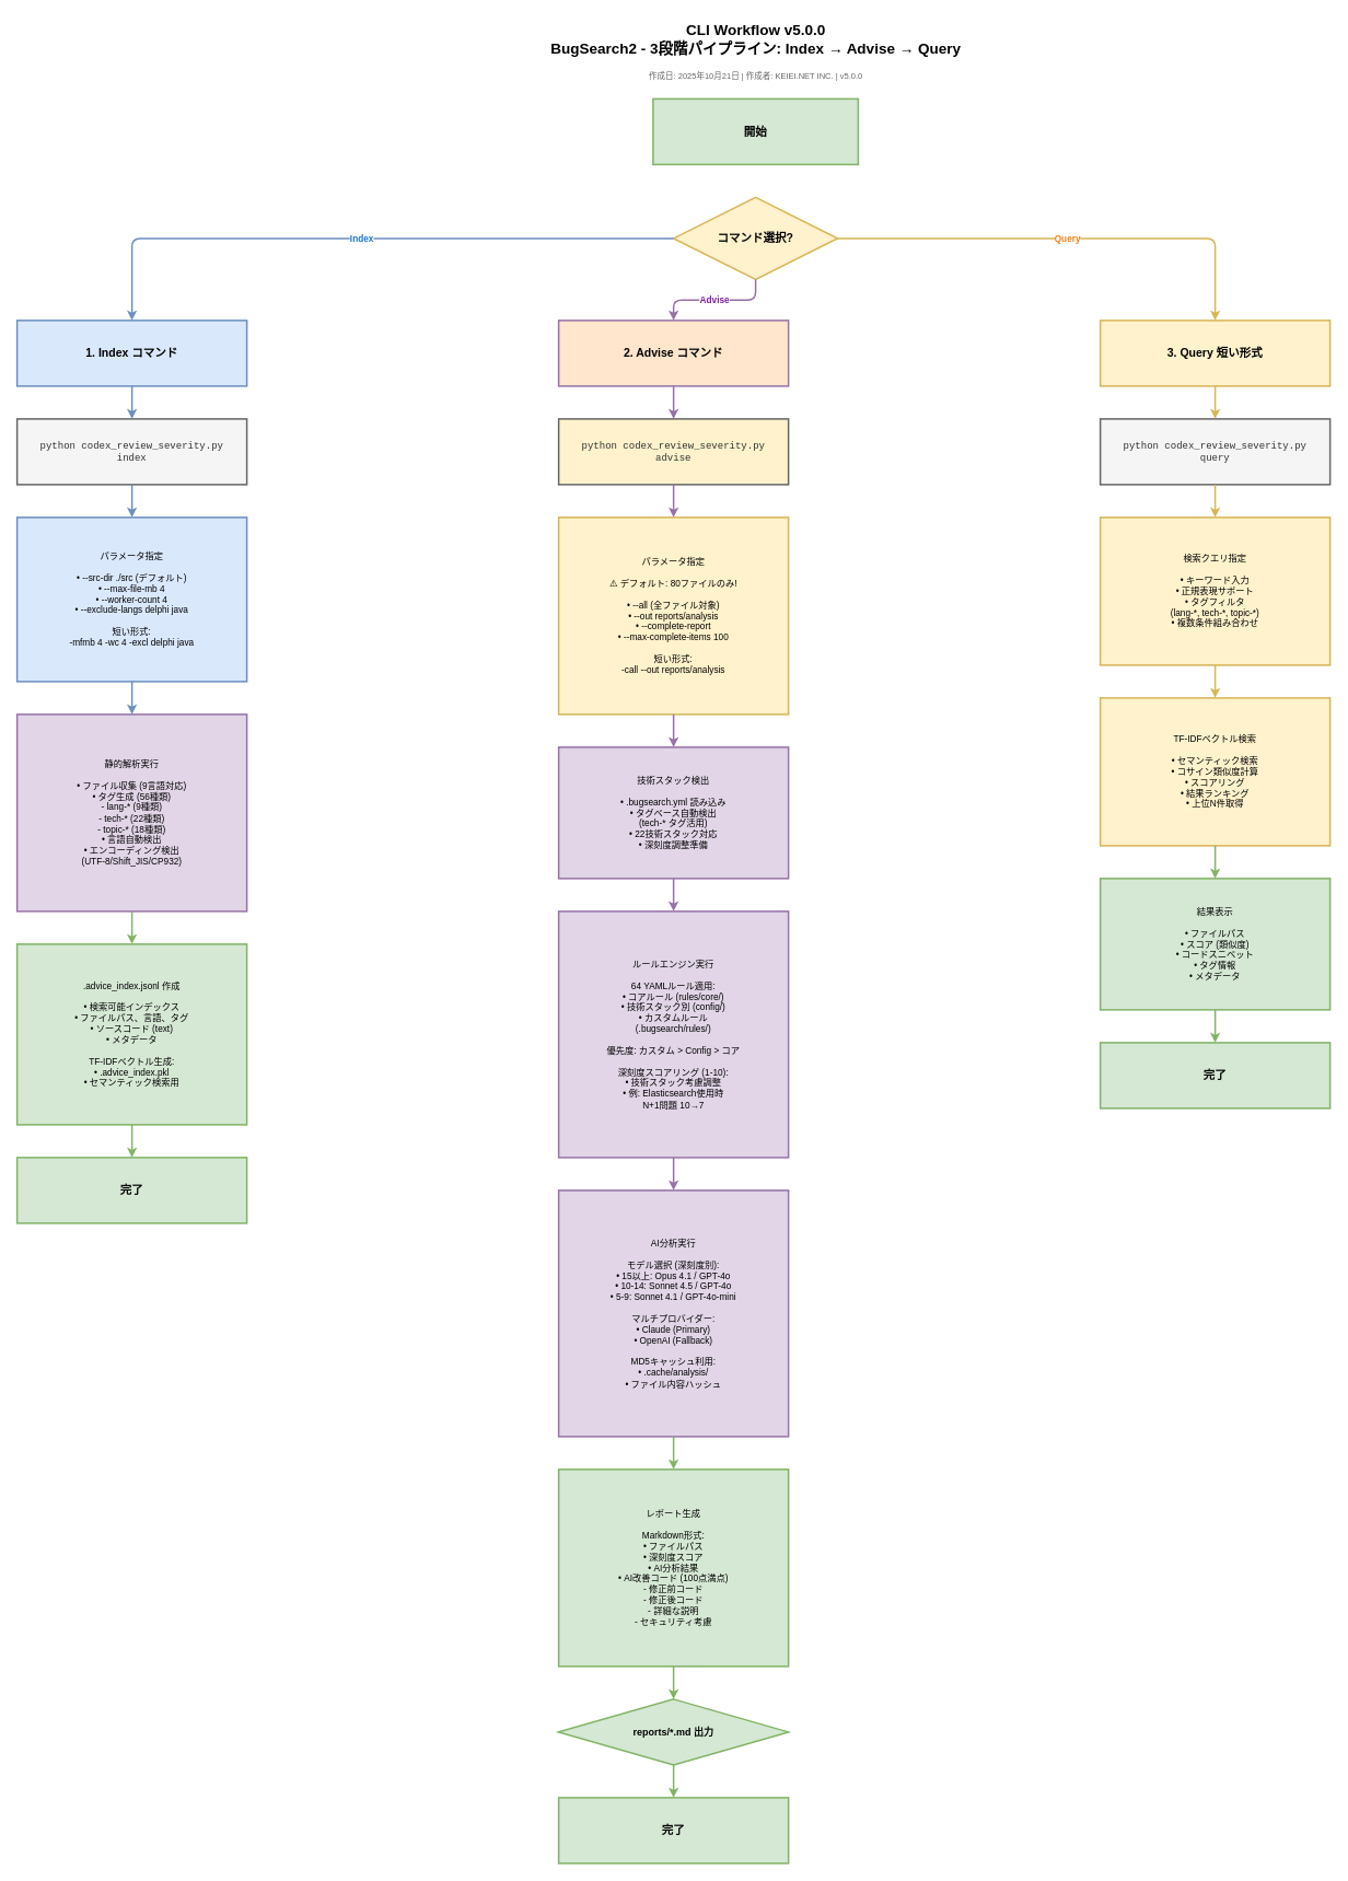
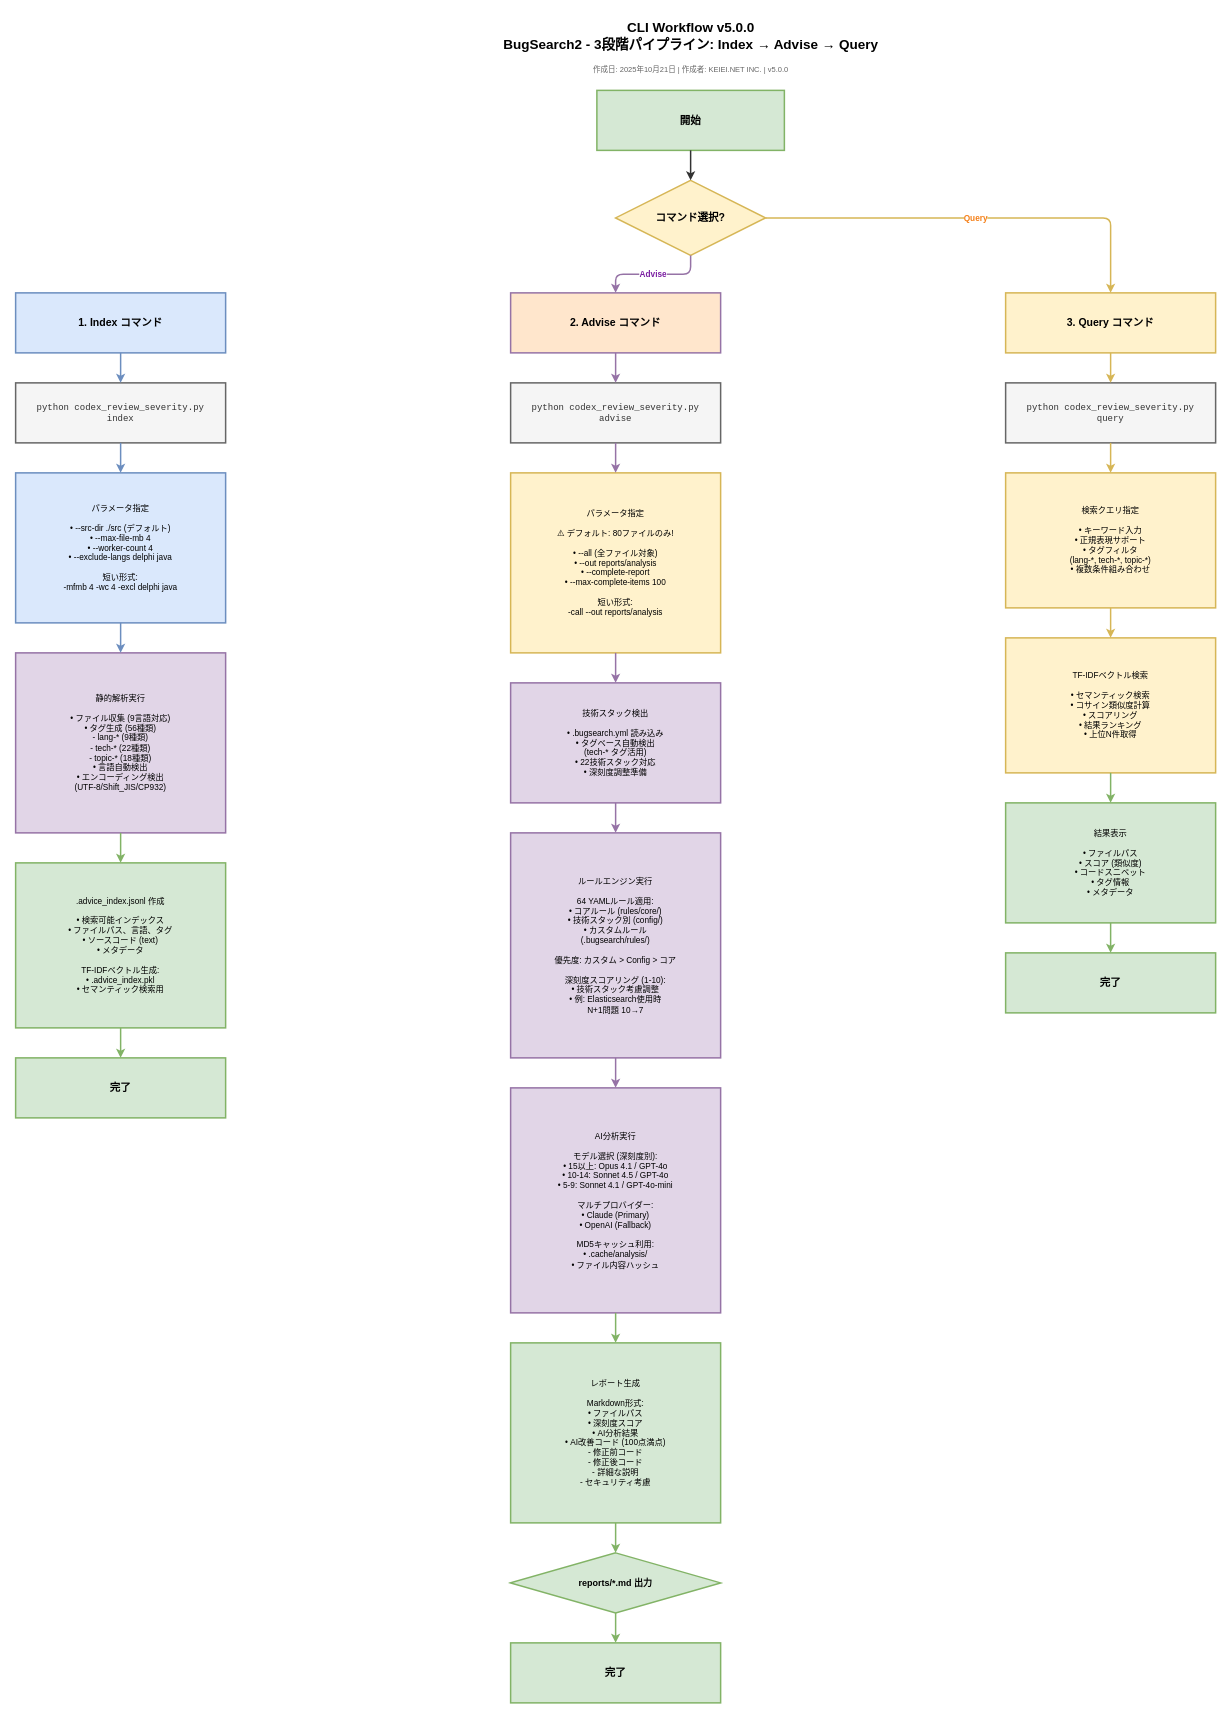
  <mxCell id="0" />
  <mxCell id="1" parent="0" />
  <mxCell id="2" value="CLI Workflow v5.0.0&#10;BugSearch2 - 3段階パイプライン: Index → Advise → Query" style="text;html=1;fontSize=18;fontStyle=1;fontColor=#000000;align=center" vertex="1" parent="1"><mxGeometry x="520" y="20" width="800" height="60" as="geometry" /></mxCell>
  <mxCell id="3" value="作成日: 2025年10月21日 | 作成者: KEIEI.NET INC. | v5.0.0" style="text;html=1;fontSize=10;fontColor=#666666;align=center" vertex="1" parent="1"><mxGeometry x="520" y="80" width="800" height="20" as="geometry" /></mxCell>
  <mxCell id="4" value="開始" style="rounded=0;whiteSpace=wrap;html=1;spacing=10;spacingTop=10;spacingLeft=10;spacingRight=10;spacingBottom=10;fillColor=#d5e8d4;strokeColor=#82b366;fontColor=#000000;strokeWidth=2;fontSize=14;fontStyle=1" vertex="1" parent="1"><mxGeometry x="795" y="120" width="250" height="80" as="geometry" /></mxCell>
  <mxCell id="5" value="コマンド選択?" style="rhombus;whiteSpace=wrap;html=1;spacing=10;fillColor=#fff2cc;strokeColor=#d6b656;fontColor=#000000;strokeWidth=2;fontSize=14;fontStyle=1" vertex="1" parent="1"><mxGeometry x="820" y="240" width="200" height="100" as="geometry" /></mxCell>
  <mxCell id="6" value="1. Index コマンド" style="rounded=0;whiteSpace=wrap;html=1;spacing=10;spacingTop=10;spacingLeft=10;spacingRight=10;spacingBottom=10;fillColor=#dae8fc;strokeColor=#6c8ebf;fontColor=#000000;strokeWidth=2;fontSize=14;fontStyle=1" vertex="1" parent="1"><mxGeometry x="20" y="390" width="280" height="80" as="geometry" /></mxCell>
  <mxCell id="7" value="python codex_review_severity.py index" style="rounded=0;whiteSpace=wrap;html=1;spacing=10;spacingTop=10;spacingLeft=10;spacingRight=10;spacingBottom=10;fillColor=#f5f5f5;strokeColor=#666666;fontColor=#333333;strokeWidth=2;fontSize=12;fontStyle=0;fontFamily=Courier New" vertex="1" parent="1"><mxGeometry x="20" y="510" width="280" height="80" as="geometry" /></mxCell>
  <mxCell id="8" value="パラメータ指定&#10;&#10;• --src-dir ./src (デフォルト)&#10;• --max-file-mb 4&#10;• --worker-count 4&#10;• --exclude-langs delphi java&#10;&#10;短い形式:&#10;-mfmb 4 -wc 4 -excl delphi java" style="rounded=0;whiteSpace=wrap;html=1;spacing=10;spacingTop=10;spacingLeft=10;spacingRight=10;spacingBottom=10;fillColor=#dae8fc;strokeColor=#6c8ebf;fontColor=#000000;strokeWidth=2;fontSize=11" vertex="1" parent="1"><mxGeometry x="20" y="630" width="280" height="200" as="geometry" /></mxCell>
  <mxCell id="9" value="静的解析実行&#10;&#10;• ファイル収集 (9言語対応)&#10;• タグ生成 (56種類)&#10;  - lang-* (9種類)&#10;  - tech-* (22種類)&#10;  - topic-* (18種類)&#10;• 言語自動検出&#10;• エンコーディング検出&#10;  (UTF-8/Shift_JIS/CP932)" style="rounded=0;whiteSpace=wrap;html=1;spacing=10;spacingTop=10;spacingLeft=10;spacingRight=10;spacingBottom=10;fillColor=#e1d5e7;strokeColor=#9673a6;fontColor=#000000;strokeWidth=2;fontSize=11" vertex="1" parent="1"><mxGeometry x="20" y="870" width="280" height="240" as="geometry" /></mxCell>
  <mxCell id="10" value=".advice_index.jsonl 作成&#10;&#10;• 検索可能インデックス&#10;• ファイルパス、言語、タグ&#10;• ソースコード (text)&#10;• メタデータ&#10;&#10;TF-IDFベクトル生成:&#10;• .advice_index.pkl&#10;• セマンティック検索用" style="rounded=0;whiteSpace=wrap;html=1;spacing=10;spacingTop=10;spacingLeft=10;spacingRight=10;spacingBottom=10;fillColor=#d5e8d4;strokeColor=#82b366;fontColor=#000000;strokeWidth=2;fontSize=11" vertex="1" parent="1"><mxGeometry x="20" y="1150" width="280" height="220" as="geometry" /></mxCell>
  <mxCell id="11" value="完了" style="rounded=0;whiteSpace=wrap;html=1;spacing=10;spacingTop=10;spacingLeft=10;spacingRight=10;spacingBottom=10;fillColor=#d5e8d4;strokeColor=#82b366;fontColor=#000000;strokeWidth=2;fontSize=14;fontStyle=1" vertex="1" parent="1"><mxGeometry x="20" y="1410" width="280" height="80" as="geometry" /></mxCell>
  <mxCell id="12" value="2. Advise コマンド" style="rounded=0;whiteSpace=wrap;html=1;spacing=10;spacingTop=10;spacingLeft=10;spacingRight=10;spacingBottom=10;fillColor=#ffe6cc;strokeColor=#9673a6;fontColor=#000000;strokeWidth=2;fontSize=14;fontStyle=1;" vertex="1" parent="1"><mxGeometry x="680" y="390" width="280" height="80" as="geometry" /></mxCell>
- <mxCell id="13" value="python codex_review_severity.py advise" style="rounded=0;whiteSpace=wrap;html=1;spacing=10;spacingTop=10;spacingLeft=10;spacingRight=10;spacingBottom=10;fillColor=#fff2cc;strokeColor=#666666;fontColor=#333333;strokeWidth=2;fontSize=12;fontStyle=0;fontFamily=Courier New;" vertex="1" parent="1"><mxGeometry x="680" y="510" width="280" height="80" as="geometry" /></mxCell>
+ <mxCell id="13" value="python codex_review_severity.py advise" style="rounded=0;whiteSpace=wrap;html=1;spacing=10;spacingTop=10;spacingLeft=10;spacingRight=10;spacingBottom=10;fillColor=#f5f5f5;strokeColor=#666666;fontColor=#333333;strokeWidth=2;fontSize=12;fontStyle=0;fontFamily=Courier New" vertex="1" parent="1"><mxGeometry x="680" y="510" width="280" height="80" as="geometry" /></mxCell>
  <mxCell id="14" value="パラメータ指定&#10;&#10;⚠️ デフォルト: 80ファイルのみ!&#10;&#10;• --all (全ファイル対象)&#10;• --out reports/analysis&#10;• --complete-report&#10;• --max-complete-items 100&#10;&#10;短い形式:&#10;-call --out reports/analysis" style="rounded=0;whiteSpace=wrap;html=1;spacing=10;spacingTop=10;spacingLeft=10;spacingRight=10;spacingBottom=10;fillColor=#fff2cc;strokeColor=#d6b656;fontColor=#000000;strokeWidth=2;fontSize=11" vertex="1" parent="1"><mxGeometry x="680" y="630" width="280" height="240" as="geometry" /></mxCell>
  <mxCell id="15" value="技術スタック検出&#10;&#10;• .bugsearch.yml 読み込み&#10;• タグベース自動検出&#10;  (tech-* タグ活用)&#10;• 22技術スタック対応&#10;• 深刻度調整準備" style="rounded=0;whiteSpace=wrap;html=1;spacing=10;spacingTop=10;spacingLeft=10;spacingRight=10;spacingBottom=10;fillColor=#e1d5e7;strokeColor=#9673a6;fontColor=#000000;strokeWidth=2;fontSize=11" vertex="1" parent="1"><mxGeometry x="680" y="910" width="280" height="160" as="geometry" /></mxCell>
  <mxCell id="16" value="ルールエンジン実行&#10;&#10;64 YAMLルール適用:&#10;• コアルール (rules/core/)&#10;• 技術スタック別 (config/)&#10;• カスタムルール&#10;  (.bugsearch/rules/)&#10;&#10;優先度: カスタム &gt; Config &gt; コア&#10;&#10;深刻度スコアリング (1-10):&#10;• 技術スタック考慮調整&#10;• 例: Elasticsearch使用時&#10;  N+1問題 10→7" style="rounded=0;whiteSpace=wrap;html=1;spacing=10;spacingTop=10;spacingLeft=10;spacingRight=10;spacingBottom=10;fillColor=#e1d5e7;strokeColor=#9673a6;fontColor=#000000;strokeWidth=2;fontSize=11" vertex="1" parent="1"><mxGeometry x="680" y="1110" width="280" height="300" as="geometry" /></mxCell>
  <mxCell id="17" value="AI分析実行&#10;&#10;モデル選択 (深刻度別):&#10;• 15以上: Opus 4.1 / GPT-4o&#10;• 10-14: Sonnet 4.5 / GPT-4o&#10;• 5-9: Sonnet 4.1 / GPT-4o-mini&#10;&#10;マルチプロバイダー:&#10;• Claude (Primary)&#10;• OpenAI (Fallback)&#10;&#10;MD5キャッシュ利用:&#10;• .cache/analysis/&#10;• ファイル内容ハッシュ" style="rounded=0;whiteSpace=wrap;html=1;spacing=10;spacingTop=10;spacingLeft=10;spacingRight=10;spacingBottom=10;fillColor=#e1d5e7;strokeColor=#9673a6;fontColor=#000000;strokeWidth=2;fontSize=11" vertex="1" parent="1"><mxGeometry x="680" y="1450" width="280" height="300" as="geometry" /></mxCell>
  <mxCell id="18" value="レポート生成&#10;&#10;Markdown形式:&#10;• ファイルパス&#10;• 深刻度スコア&#10;• AI分析結果&#10;• AI改善コード (100点満点)&#10;  - 修正前コード&#10;  - 修正後コード&#10;  - 詳細な説明&#10;  - セキュリティ考慮" style="rounded=0;whiteSpace=wrap;html=1;spacing=10;spacingTop=10;spacingLeft=10;spacingRight=10;spacingBottom=10;fillColor=#d5e8d4;strokeColor=#82b366;fontColor=#000000;strokeWidth=2;fontSize=11" vertex="1" parent="1"><mxGeometry x="680" y="1790" width="280" height="240" as="geometry" /></mxCell>
  <mxCell id="19" value="reports/*.md 出力" style="rhombus;whiteSpace=wrap;html=1;spacing=10;spacingTop=10;spacingLeft=10;spacingRight=10;spacingBottom=10;fillColor=#d5e8d4;strokeColor=#82b366;fontColor=#000000;strokeWidth=2;fontSize=12;fontStyle=1;" vertex="1" parent="1"><mxGeometry x="680" y="2070" width="280" height="80" as="geometry" /></mxCell>
  <mxCell id="20" value="完了" style="rounded=0;whiteSpace=wrap;html=1;spacing=10;spacingTop=10;spacingLeft=10;spacingRight=10;spacingBottom=10;fillColor=#d5e8d4;strokeColor=#82b366;fontColor=#000000;strokeWidth=2;fontSize=14;fontStyle=1" vertex="1" parent="1"><mxGeometry x="680" y="2190" width="280" height="80" as="geometry" /></mxCell>
- <mxCell id="21" value="3. Query 短い形式" style="rounded=0;whiteSpace=wrap;html=1;spacing=10;spacingTop=10;spacingLeft=10;spacingRight=10;spacingBottom=10;fillColor=#fff2cc;strokeColor=#d6b656;fontColor=#000000;strokeWidth=2;fontSize=14;fontStyle=1" vertex="1" parent="1"><mxGeometry x="1340" y="390" width="280" height="80" as="geometry" /></mxCell>
+ <mxCell id="21" value="3. Query コマンド" style="rounded=0;whiteSpace=wrap;html=1;spacing=10;spacingTop=10;spacingLeft=10;spacingRight=10;spacingBottom=10;fillColor=#fff2cc;strokeColor=#d6b656;fontColor=#000000;strokeWidth=2;fontSize=14;fontStyle=1" vertex="1" parent="1"><mxGeometry x="1340" y="390" width="280" height="80" as="geometry" /></mxCell>
  <mxCell id="22" value="python codex_review_severity.py query" style="rounded=0;whiteSpace=wrap;html=1;spacing=10;spacingTop=10;spacingLeft=10;spacingRight=10;spacingBottom=10;fillColor=#f5f5f5;strokeColor=#666666;fontColor=#333333;strokeWidth=2;fontSize=12;fontStyle=0;fontFamily=Courier New" vertex="1" parent="1"><mxGeometry x="1340" y="510" width="280" height="80" as="geometry" /></mxCell>
  <mxCell id="23" value="検索クエリ指定&#10;&#10;• キーワード入力&#10;• 正規表現サポート&#10;• タグフィルタ&#10;  (lang-*, tech-*, topic-*)&#10;• 複数条件組み合わせ" style="rounded=0;whiteSpace=wrap;html=1;spacing=10;spacingTop=10;spacingLeft=10;spacingRight=10;spacingBottom=10;fillColor=#fff2cc;strokeColor=#d6b656;fontColor=#000000;strokeWidth=2;fontSize=11" vertex="1" parent="1"><mxGeometry x="1340" y="630" width="280" height="180" as="geometry" /></mxCell>
  <mxCell id="24" value="TF-IDFベクトル検索&#10;&#10;• セマンティック検索&#10;• コサイン類似度計算&#10;• スコアリング&#10;• 結果ランキング&#10;• 上位N件取得" style="rounded=0;whiteSpace=wrap;html=1;spacing=10;spacingTop=10;spacingLeft=10;spacingRight=10;spacingBottom=10;fillColor=#fff2cc;strokeColor=#d6b656;fontColor=#000000;strokeWidth=2;fontSize=11" vertex="1" parent="1"><mxGeometry x="1340" y="850" width="280" height="180" as="geometry" /></mxCell>
  <mxCell id="25" value="結果表示&#10;&#10;• ファイルパス&#10;• スコア (類似度)&#10;• コードスニペット&#10;• タグ情報&#10;• メタデータ" style="rounded=0;whiteSpace=wrap;html=1;spacing=10;spacingTop=10;spacingLeft=10;spacingRight=10;spacingBottom=10;fillColor=#d5e8d4;strokeColor=#82b366;fontColor=#000000;strokeWidth=2;fontSize=11" vertex="1" parent="1"><mxGeometry x="1340" y="1070" width="280" height="160" as="geometry" /></mxCell>
  <mxCell id="26" value="完了" style="rounded=0;whiteSpace=wrap;html=1;spacing=10;spacingTop=10;spacingLeft=10;spacingRight=10;spacingBottom=10;fillColor=#d5e8d4;strokeColor=#82b366;fontColor=#000000;strokeWidth=2;fontSize=14;fontStyle=1" vertex="1" parent="1"><mxGeometry x="1340" y="1270" width="280" height="80" as="geometry" /></mxCell>
- <mxCell id="28" value="Index" style="endArrow=classic;html=1;strokeColor=#6c8ebf;strokeWidth=2;fontColor=#1976d2;fontSize=11;fontStyle=1;labelBackgroundColor=#FFFFFF;labelBorderColor=none;edgeStyle=orthogonalEdgeStyle" edge="1" parent="1" source="5" target="6"><mxGeometry relative="1" as="geometry"><Array as="points"><mxPoint x="160" y="290" /></Array></mxGeometry></mxCell>
+ <mxCell id="27" value="" style="endArrow=classic;html=1;strokeColor=#333333;strokeWidth=2;edgeStyle=orthogonalEdgeStyle" edge="1" parent="1" source="4" target="5"><mxGeometry relative="1" as="geometry" /></mxCell>
  <mxCell id="29" value="" style="endArrow=classic;html=1;strokeColor=#6c8ebf;strokeWidth=2;edgeStyle=orthogonalEdgeStyle" edge="1" parent="1" source="6" target="7"><mxGeometry relative="1" as="geometry" /></mxCell>
  <mxCell id="30" value="" style="endArrow=classic;html=1;strokeColor=#6c8ebf;strokeWidth=2;edgeStyle=orthogonalEdgeStyle" edge="1" parent="1" source="7" target="8"><mxGeometry relative="1" as="geometry" /></mxCell>
  <mxCell id="31" value="" style="endArrow=classic;html=1;strokeColor=#6c8ebf;strokeWidth=2;edgeStyle=orthogonalEdgeStyle" edge="1" parent="1" source="8" target="9"><mxGeometry relative="1" as="geometry" /></mxCell>
  <mxCell id="32" value="" style="endArrow=classic;html=1;strokeColor=#82b366;strokeWidth=2;edgeStyle=orthogonalEdgeStyle" edge="1" parent="1" source="9" target="10"><mxGeometry relative="1" as="geometry" /></mxCell>
  <mxCell id="33" value="" style="endArrow=classic;html=1;strokeColor=#82b366;strokeWidth=2;edgeStyle=orthogonalEdgeStyle" edge="1" parent="1" source="10" target="11"><mxGeometry relative="1" as="geometry" /></mxCell>
  <mxCell id="34" value="Advise" style="endArrow=classic;html=1;strokeColor=#9673a6;strokeWidth=2;fontColor=#7b1fa2;fontSize=11;fontStyle=1;labelBackgroundColor=#FFFFFF;labelBorderColor=none;edgeStyle=orthogonalEdgeStyle" edge="1" parent="1" source="5" target="12"><mxGeometry relative="1" as="geometry" /></mxCell>
  <mxCell id="35" value="" style="endArrow=classic;html=1;strokeColor=#9673a6;strokeWidth=2;edgeStyle=orthogonalEdgeStyle" edge="1" parent="1" source="12" target="13"><mxGeometry relative="1" as="geometry" /></mxCell>
  <mxCell id="36" value="" style="endArrow=classic;html=1;strokeColor=#9673a6;strokeWidth=2;edgeStyle=orthogonalEdgeStyle" edge="1" parent="1" source="13" target="14"><mxGeometry relative="1" as="geometry" /></mxCell>
  <mxCell id="37" value="" style="endArrow=classic;html=1;strokeColor=#9673a6;strokeWidth=2;edgeStyle=orthogonalEdgeStyle" edge="1" parent="1" source="14" target="15"><mxGeometry relative="1" as="geometry" /></mxCell>
  <mxCell id="38" value="" style="endArrow=classic;html=1;strokeColor=#9673a6;strokeWidth=2;edgeStyle=orthogonalEdgeStyle" edge="1" parent="1" source="15" target="16"><mxGeometry relative="1" as="geometry" /></mxCell>
  <mxCell id="39" value="" style="endArrow=classic;html=1;strokeColor=#9673a6;strokeWidth=2;edgeStyle=orthogonalEdgeStyle" edge="1" parent="1" source="16" target="17"><mxGeometry relative="1" as="geometry" /></mxCell>
  <mxCell id="40" value="" style="endArrow=classic;html=1;strokeColor=#82b366;strokeWidth=2;edgeStyle=orthogonalEdgeStyle" edge="1" parent="1" source="17" target="18"><mxGeometry relative="1" as="geometry" /></mxCell>
  <mxCell id="41" value="" style="endArrow=classic;html=1;strokeColor=#82b366;strokeWidth=2;edgeStyle=orthogonalEdgeStyle" edge="1" parent="1" source="18" target="19"><mxGeometry relative="1" as="geometry" /></mxCell>
  <mxCell id="42" value="" style="endArrow=classic;html=1;strokeColor=#82b366;strokeWidth=2;edgeStyle=orthogonalEdgeStyle" edge="1" parent="1" source="19" target="20"><mxGeometry relative="1" as="geometry" /></mxCell>
  <mxCell id="43" value="Query" style="endArrow=classic;html=1;strokeColor=#d6b656;strokeWidth=2;fontColor=#f57f17;fontSize=11;fontStyle=1;labelBackgroundColor=#FFFFFF;labelBorderColor=none;edgeStyle=orthogonalEdgeStyle" edge="1" parent="1" source="5" target="21"><mxGeometry relative="1" as="geometry"><Array as="points"><mxPoint x="1480" y="290" /></Array></mxGeometry></mxCell>
  <mxCell id="44" value="" style="endArrow=classic;html=1;strokeColor=#d6b656;strokeWidth=2;edgeStyle=orthogonalEdgeStyle" edge="1" parent="1" source="21" target="22"><mxGeometry relative="1" as="geometry" /></mxCell>
  <mxCell id="45" value="" style="endArrow=classic;html=1;strokeColor=#d6b656;strokeWidth=2;edgeStyle=orthogonalEdgeStyle" edge="1" parent="1" source="22" target="23"><mxGeometry relative="1" as="geometry" /></mxCell>
  <mxCell id="46" value="" style="endArrow=classic;html=1;strokeColor=#d6b656;strokeWidth=2;edgeStyle=orthogonalEdgeStyle" edge="1" parent="1" source="23" target="24"><mxGeometry relative="1" as="geometry" /></mxCell>
  <mxCell id="47" value="" style="endArrow=classic;html=1;strokeColor=#82b366;strokeWidth=2;edgeStyle=orthogonalEdgeStyle" edge="1" parent="1" source="24" target="25"><mxGeometry relative="1" as="geometry" /></mxCell>
  <mxCell id="48" value="" style="endArrow=classic;html=1;strokeColor=#82b366;strokeWidth=2;edgeStyle=orthogonalEdgeStyle" edge="1" parent="1" source="25" target="26"><mxGeometry relative="1" as="geometry" /></mxCell>
